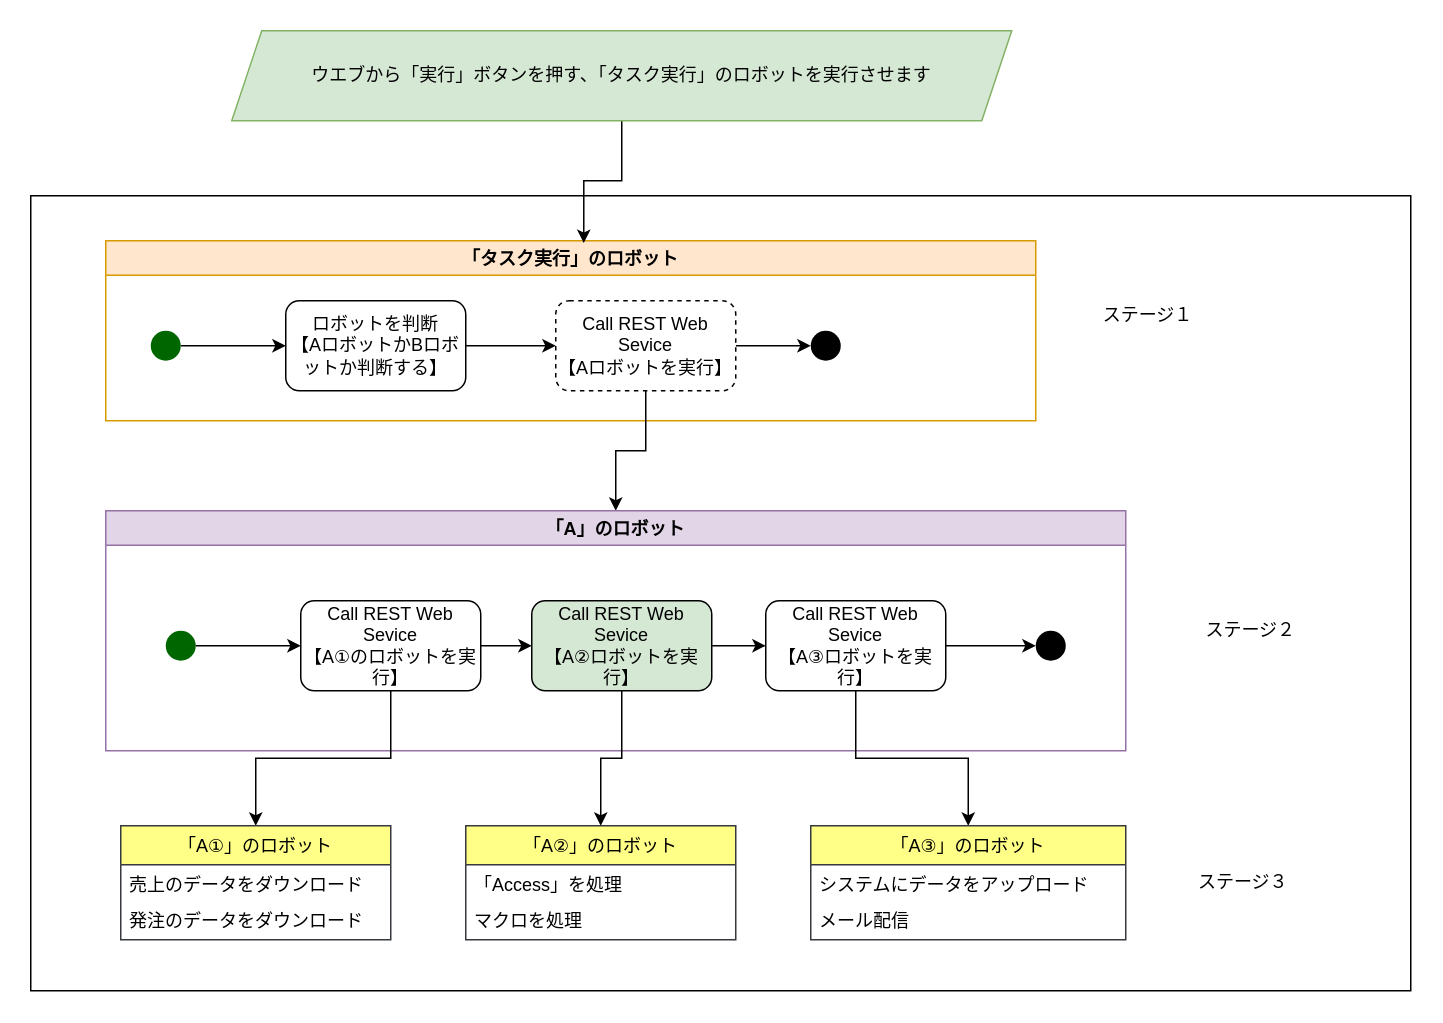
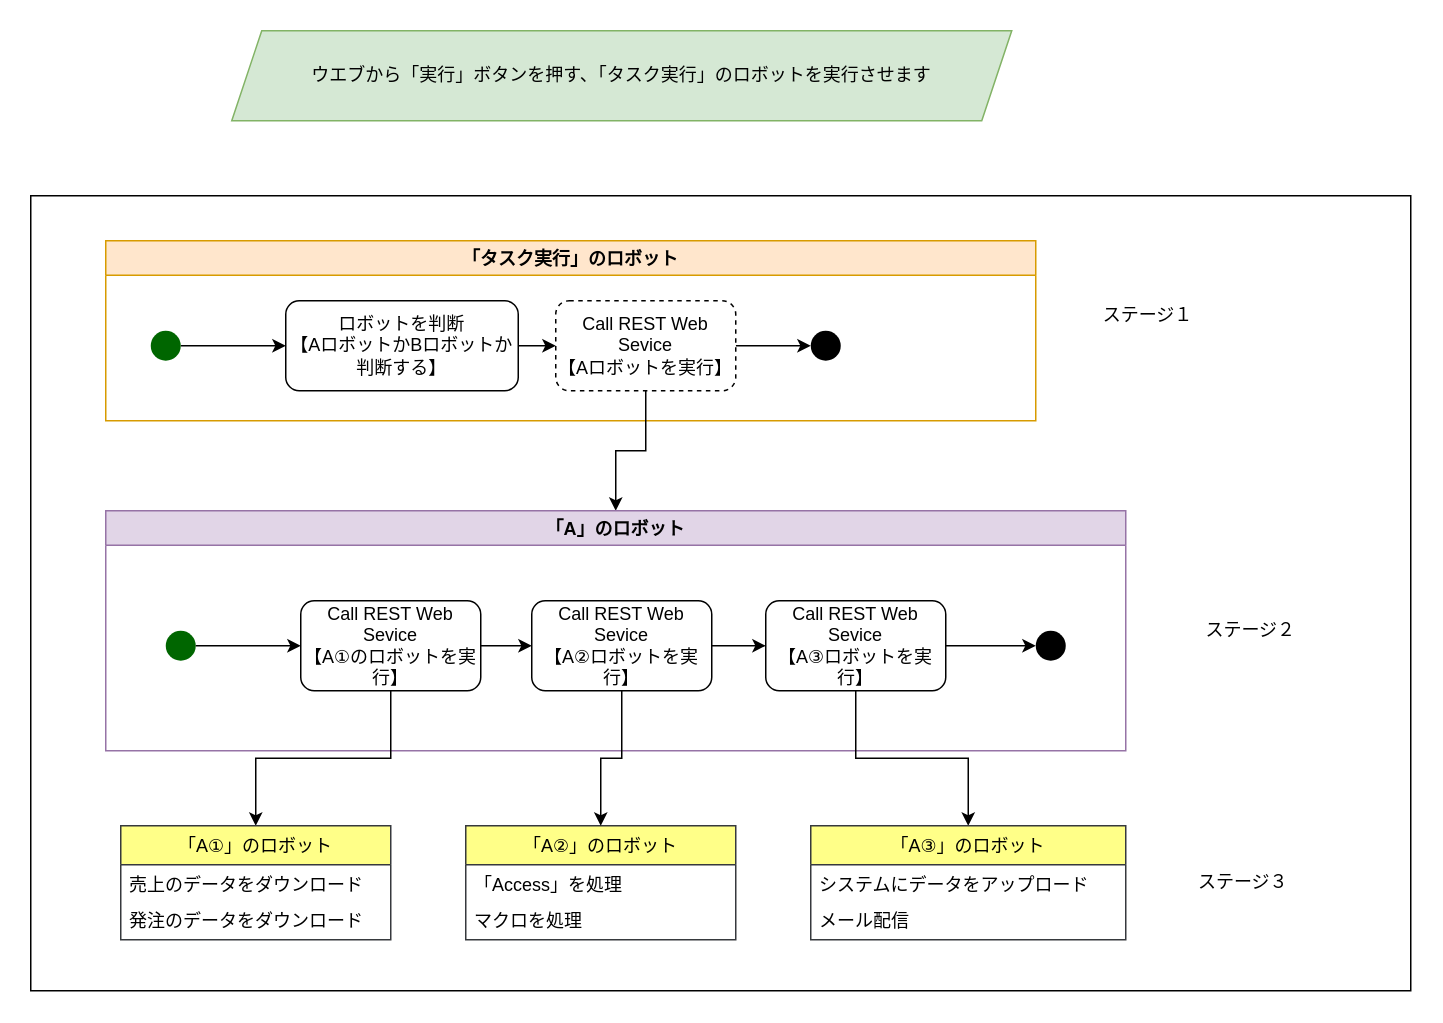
  <mxCell id="0" />
  <mxCell id="1" parent="0" />
  <mxCell id="2" value="" style="rounded=0;whiteSpace=wrap;html=1;" parent="1" vertex="1"><mxGeometry x="20" y="130" width="920" height="530" as="geometry" /></mxCell>
  <mxCell id="3" value="「タスク実行」のロボット" style="swimlane;fillColor=#ffe6cc;strokeColor=#d79b00;" parent="1" vertex="1"><mxGeometry x="70" y="160" width="620" height="120" as="geometry" /></mxCell>
  <mxCell id="4" value="" style="ellipse;whiteSpace=wrap;html=1;strokeColor=none;fillColor=#000000;" parent="3" vertex="1"><mxGeometry x="470" y="60" width="20" height="20" as="geometry" /></mxCell>
  <mxCell id="5" style="edgeStyle=orthogonalEdgeStyle;rounded=0;orthogonalLoop=1;jettySize=auto;html=1;" parent="1" source="7" target="4" edge="1"><mxGeometry relative="1" as="geometry" /></mxCell>
  <mxCell id="6" style="edgeStyle=orthogonalEdgeStyle;rounded=0;orthogonalLoop=1;jettySize=auto;html=1;" parent="1" source="7" target="12" edge="1"><mxGeometry relative="1" as="geometry" /></mxCell>
  <mxCell id="7" value="Call REST Web Sevice&lt;br&gt;【Aロボットを実行】" style="rounded=1;whiteSpace=wrap;html=1;dashed=1;" parent="1" vertex="1"><mxGeometry x="370" y="200" width="120" height="60" as="geometry" /></mxCell>
  <mxCell id="8" style="edgeStyle=orthogonalEdgeStyle;rounded=0;orthogonalLoop=1;jettySize=auto;html=1;" parent="1" source="9" target="11" edge="1"><mxGeometry relative="1" as="geometry" /></mxCell>
  <mxCell id="9" value="" style="ellipse;whiteSpace=wrap;html=1;strokeColor=none;fillColor=#006600;" parent="1" vertex="1"><mxGeometry x="100" y="220" width="20" height="20" as="geometry" /></mxCell>
  <mxCell id="10" style="edgeStyle=orthogonalEdgeStyle;rounded=0;orthogonalLoop=1;jettySize=auto;html=1;entryX=0;entryY=0.5;entryDx=0;entryDy=0;" parent="1" source="11" target="7" edge="1"><mxGeometry relative="1" as="geometry" /></mxCell>
- <mxCell id="11" value="ロボットを判断&lt;br&gt;【AロボットかBロボットか判断する】" style="rounded=1;whiteSpace=wrap;html=1;fillColor=#FFFFFF;" parent="1" vertex="1"><mxGeometry x="190" y="200" width="120" height="60" as="geometry" /></mxCell>
+ <mxCell id="11" value="ロボットを判断&lt;br&gt;【AロボットかBロボットか判断する】" style="rounded=1;whiteSpace=wrap;html=1;fillColor=#FFFFFF;" parent="1" vertex="1"><mxGeometry x="190" y="200" width="155" height="60" as="geometry" /></mxCell>
  <mxCell id="12" value="「A」のロボット" style="swimlane;fillColor=#e1d5e7;strokeColor=#9673a6;" parent="1" vertex="1"><mxGeometry x="70" y="340" width="680" height="160" as="geometry" /></mxCell>
  <mxCell id="13" value="" style="ellipse;whiteSpace=wrap;html=1;strokeColor=none;fillColor=#006600;" parent="12" vertex="1"><mxGeometry x="40" y="80" width="20" height="20" as="geometry" /></mxCell>
- <mxCell id="14" value="Call REST Web Sevice&lt;br&gt;【A②ロボットを実行】" style="rounded=1;whiteSpace=wrap;html=1;fillColor=#d5e8d4;" parent="12" vertex="1"><mxGeometry x="284" y="60" width="120" height="60" as="geometry" /></mxCell>
+ <mxCell id="14" value="Call REST Web Sevice&lt;br&gt;【A②ロボットを実行】" style="rounded=1;whiteSpace=wrap;html=1;" parent="12" vertex="1"><mxGeometry x="284" y="60" width="120" height="60" as="geometry" /></mxCell>
  <mxCell id="15" value="" style="ellipse;whiteSpace=wrap;html=1;strokeColor=none;fillColor=#000000;" parent="12" vertex="1"><mxGeometry x="620" y="80" width="20" height="20" as="geometry" /></mxCell>
  <mxCell id="16" style="edgeStyle=orthogonalEdgeStyle;rounded=0;orthogonalLoop=1;jettySize=auto;html=1;entryX=0;entryY=0.5;entryDx=0;entryDy=0;" parent="1" source="18" target="14" edge="1"><mxGeometry relative="1" as="geometry" /></mxCell>
  <mxCell id="17" style="edgeStyle=orthogonalEdgeStyle;rounded=0;orthogonalLoop=1;jettySize=auto;html=1;entryX=0.5;entryY=0;entryDx=0;entryDy=0;" parent="1" source="18" target="24" edge="1"><mxGeometry relative="1" as="geometry" /></mxCell>
  <mxCell id="18" value="Call REST Web Sevice&lt;br&gt;【A①のロボットを実行】" style="rounded=1;whiteSpace=wrap;html=1;" parent="1" vertex="1"><mxGeometry x="200" y="400" width="120" height="60" as="geometry" /></mxCell>
  <mxCell id="19" style="edgeStyle=orthogonalEdgeStyle;rounded=0;orthogonalLoop=1;jettySize=auto;html=1;" parent="1" source="21" target="15" edge="1"><mxGeometry relative="1" as="geometry" /></mxCell>
  <mxCell id="20" style="edgeStyle=orthogonalEdgeStyle;rounded=0;orthogonalLoop=1;jettySize=auto;html=1;entryX=0.5;entryY=0;entryDx=0;entryDy=0;" parent="1" source="21" target="30" edge="1"><mxGeometry relative="1" as="geometry" /></mxCell>
  <mxCell id="21" value="Call REST Web Sevice&lt;br&gt;【A③ロボットを実行】" style="rounded=1;whiteSpace=wrap;html=1;" parent="1" vertex="1"><mxGeometry x="510" y="400" width="120" height="60" as="geometry" /></mxCell>
  <mxCell id="22" style="edgeStyle=orthogonalEdgeStyle;rounded=0;orthogonalLoop=1;jettySize=auto;html=1;entryX=0;entryY=0.5;entryDx=0;entryDy=0;" parent="1" source="13" target="18" edge="1"><mxGeometry relative="1" as="geometry" /></mxCell>
  <mxCell id="23" style="edgeStyle=orthogonalEdgeStyle;rounded=0;orthogonalLoop=1;jettySize=auto;html=1;entryX=0;entryY=0.5;entryDx=0;entryDy=0;" parent="1" source="14" target="21" edge="1"><mxGeometry relative="1" as="geometry" /></mxCell>
  <mxCell id="24" value="「A①」のロボット" style="swimlane;fontStyle=0;childLayout=stackLayout;horizontal=1;startSize=26;horizontalStack=0;resizeParent=1;resizeParentMax=0;resizeLast=0;collapsible=1;marginBottom=0;fillColor=#ffff88;strokeColor=#36393d;" parent="1" vertex="1"><mxGeometry x="80" y="550" width="180" height="76" as="geometry" /></mxCell>
  <mxCell id="25" value="売上のデータをダウンロード" style="text;strokeColor=none;fillColor=none;align=left;verticalAlign=top;spacingLeft=4;spacingRight=4;overflow=hidden;rotatable=0;points=[[0,0.5],[1,0.5]];portConstraint=eastwest;" parent="24" vertex="1"><mxGeometry y="26" width="180" height="24" as="geometry" /></mxCell>
  <mxCell id="26" value="発注のデータをダウンロード" style="text;strokeColor=none;fillColor=none;align=left;verticalAlign=top;spacingLeft=4;spacingRight=4;overflow=hidden;rotatable=0;points=[[0,0.5],[1,0.5]];portConstraint=eastwest;" parent="24" vertex="1"><mxGeometry y="50" width="180" height="26" as="geometry" /></mxCell>
  <mxCell id="27" value="「A②」のロボット" style="swimlane;fontStyle=0;childLayout=stackLayout;horizontal=1;startSize=26;horizontalStack=0;resizeParent=1;resizeParentMax=0;resizeLast=0;collapsible=1;marginBottom=0;fillColor=#ffff88;strokeColor=#36393d;" parent="1" vertex="1"><mxGeometry x="310" y="550" width="180" height="76" as="geometry" /></mxCell>
  <mxCell id="28" value="「Access」を処理" style="text;strokeColor=none;fillColor=none;align=left;verticalAlign=top;spacingLeft=4;spacingRight=4;overflow=hidden;rotatable=0;points=[[0,0.5],[1,0.5]];portConstraint=eastwest;" parent="27" vertex="1"><mxGeometry y="26" width="180" height="24" as="geometry" /></mxCell>
  <mxCell id="29" value="マクロを処理" style="text;strokeColor=none;fillColor=none;align=left;verticalAlign=top;spacingLeft=4;spacingRight=4;overflow=hidden;rotatable=0;points=[[0,0.5],[1,0.5]];portConstraint=eastwest;" parent="27" vertex="1"><mxGeometry y="50" width="180" height="26" as="geometry" /></mxCell>
  <mxCell id="30" value="「A③」のロボット" style="swimlane;fontStyle=0;childLayout=stackLayout;horizontal=1;startSize=26;horizontalStack=0;resizeParent=1;resizeParentMax=0;resizeLast=0;collapsible=1;marginBottom=0;fillColor=#ffff88;strokeColor=#36393d;" parent="1" vertex="1"><mxGeometry x="540" y="550" width="210" height="76" as="geometry" /></mxCell>
  <mxCell id="31" value="システムにデータをアップロード" style="text;strokeColor=none;fillColor=none;align=left;verticalAlign=top;spacingLeft=4;spacingRight=4;overflow=hidden;rotatable=0;points=[[0,0.5],[1,0.5]];portConstraint=eastwest;" parent="30" vertex="1"><mxGeometry y="26" width="210" height="24" as="geometry" /></mxCell>
  <mxCell id="32" value="メール配信" style="text;strokeColor=none;fillColor=none;align=left;verticalAlign=top;spacingLeft=4;spacingRight=4;overflow=hidden;rotatable=0;points=[[0,0.5],[1,0.5]];portConstraint=eastwest;" parent="30" vertex="1"><mxGeometry y="50" width="210" height="26" as="geometry" /></mxCell>
- <mxCell id="33" style="edgeStyle=orthogonalEdgeStyle;rounded=0;orthogonalLoop=1;jettySize=auto;html=1;entryX=0.514;entryY=0.013;entryDx=0;entryDy=0;entryPerimeter=0;" parent="1" source="34" target="3" edge="1"><mxGeometry relative="1" as="geometry" /></mxCell>
  <mxCell id="34" value="ウエブから「実行」ボタンを押す、「タスク実行」のロボットを実行させます" style="shape=parallelogram;perimeter=parallelogramPerimeter;whiteSpace=wrap;html=1;fixedSize=1;fillColor=#d5e8d4;strokeColor=#82b366;" parent="1" vertex="1"><mxGeometry x="154" y="20" width="520" height="60" as="geometry" /></mxCell>
  <mxCell id="35" value="ステージ２" style="text;html=1;strokeColor=none;fillColor=none;align=center;verticalAlign=middle;whiteSpace=wrap;rounded=0;" parent="1" vertex="1"><mxGeometry x="787" y="410" width="93" height="20" as="geometry" /></mxCell>
  <mxCell id="36" value="ステージ１" style="text;html=1;strokeColor=none;fillColor=none;align=center;verticalAlign=middle;whiteSpace=wrap;rounded=0;" parent="1" vertex="1"><mxGeometry x="720" y="200" width="90" height="20" as="geometry" /></mxCell>
  <mxCell id="37" value="ステージ３" style="text;html=1;strokeColor=none;fillColor=none;align=center;verticalAlign=middle;whiteSpace=wrap;rounded=0;" parent="1" vertex="1"><mxGeometry x="787" y="578" width="83" height="20" as="geometry" /></mxCell>
  <mxCell id="38" style="edgeStyle=orthogonalEdgeStyle;rounded=0;orthogonalLoop=1;jettySize=auto;html=1;entryX=0.5;entryY=0;entryDx=0;entryDy=0;" parent="1" source="14" target="27" edge="1"><mxGeometry relative="1" as="geometry" /></mxCell>
